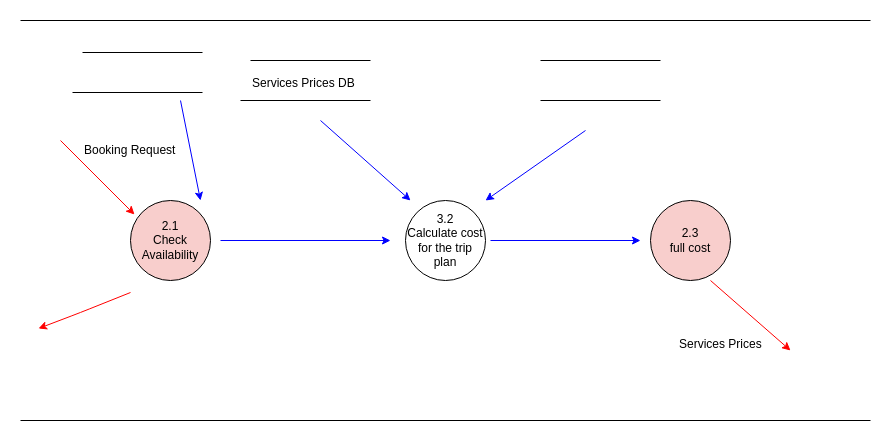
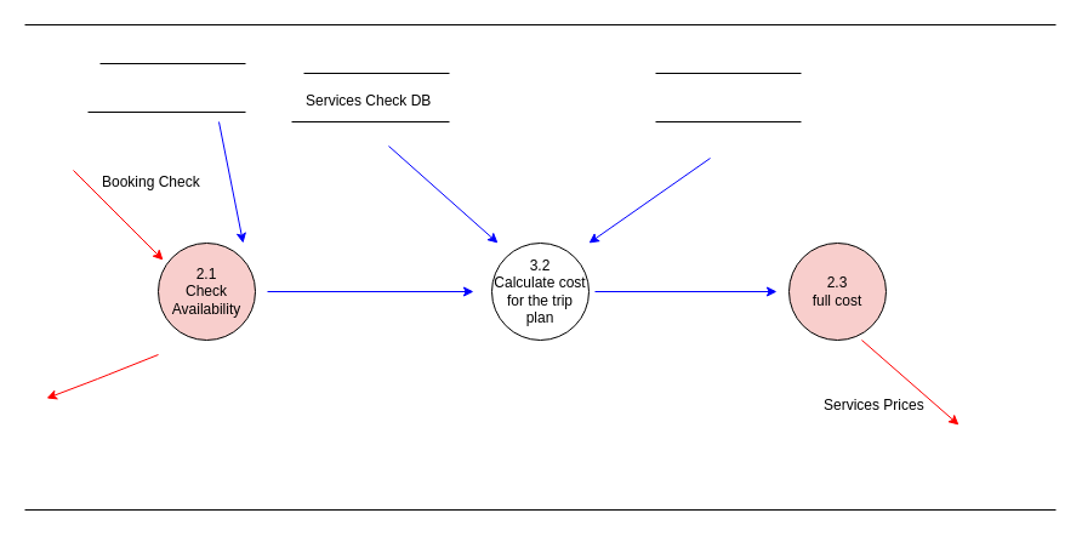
  <mxCell id="0" />
  <mxCell id="1" parent="0" />
  <mxCell id="2" value="2.1&lt;br&gt;Check Availability" style="ellipse;whiteSpace=wrap;html=1;aspect=fixed;fillColor=#f8cecc;" vertex="1" parent="1"><mxGeometry x="130" y="200" width="80" height="80" as="geometry" /></mxCell>
  <mxCell id="3" value="3.2&lt;br&gt;Calculate cost for the trip plan&lt;br&gt;" style="ellipse;whiteSpace=wrap;html=1;aspect=fixed;" vertex="1" parent="1"><mxGeometry x="405" y="200" width="80" height="80" as="geometry" /></mxCell>
  <mxCell id="4" value="2.3&lt;br&gt;full cost&lt;br&gt;" style="ellipse;whiteSpace=wrap;html=1;aspect=fixed;fillColor=#f8cecc;" vertex="1" parent="1"><mxGeometry x="650" y="200" width="80" height="80" as="geometry" /></mxCell>
  <mxCell id="5" value="" style="endArrow=none;html=1;" edge="1" parent="1"><mxGeometry width="50" height="50" relative="1" as="geometry"><mxPoint x="250" y="60" as="sourcePoint" /><mxPoint x="370" y="60" as="targetPoint" /></mxGeometry></mxCell>
  <mxCell id="6" value="" style="endArrow=none;html=1;" edge="1" parent="1"><mxGeometry width="50" height="50" relative="1" as="geometry"><mxPoint x="240" y="100" as="sourcePoint" /><mxPoint x="370" y="100" as="targetPoint" /></mxGeometry></mxCell>
  <mxCell id="7" value="" style="endArrow=classic;html=1;strokeColor=#0000FF;" edge="1" parent="1"><mxGeometry width="50" height="50" relative="1" as="geometry"><mxPoint x="220" y="240" as="sourcePoint" /><mxPoint x="390" y="240" as="targetPoint" /></mxGeometry></mxCell>
  <mxCell id="8" value="" style="endArrow=classic;html=1;strokeColor=#0000FF;" edge="1" parent="1"><mxGeometry width="50" height="50" relative="1" as="geometry"><mxPoint x="585" y="130" as="sourcePoint" /><mxPoint x="485" y="200" as="targetPoint" /></mxGeometry></mxCell>
  <mxCell id="9" value="" style="endArrow=classic;html=1;entryX=0.05;entryY=0.175;entryDx=0;entryDy=0;entryPerimeter=0;strokeColor=#FF0000;" edge="1" parent="1" target="2"><mxGeometry width="50" height="50" relative="1" as="geometry"><mxPoint x="60" y="140" as="sourcePoint" /><mxPoint x="50" y="76" as="targetPoint" /><Array as="points" /></mxGeometry></mxCell>
  <mxCell id="10" value="" style="endArrow=none;html=1;" edge="1" parent="1"><mxGeometry width="50" height="50" relative="1" as="geometry"><mxPoint x="540" y="60" as="sourcePoint" /><mxPoint x="660" y="60" as="targetPoint" /></mxGeometry></mxCell>
  <mxCell id="11" value="" style="endArrow=none;html=1;" edge="1" parent="1"><mxGeometry width="50" height="50" relative="1" as="geometry"><mxPoint x="540" y="100" as="sourcePoint" /><mxPoint x="660" y="100" as="targetPoint" /></mxGeometry></mxCell>
  <mxCell id="12" value="" style="endArrow=classic;html=1;strokeColor=#0000FF;" edge="1" parent="1"><mxGeometry width="50" height="50" relative="1" as="geometry"><mxPoint x="320" y="120" as="sourcePoint" /><mxPoint x="410" y="200" as="targetPoint" /></mxGeometry></mxCell>
  <mxCell id="13" value="" style="endArrow=classic;html=1;strokeColor=#0000FF;" edge="1" parent="1"><mxGeometry width="50" height="50" relative="1" as="geometry"><mxPoint x="490" y="240" as="sourcePoint" /><mxPoint x="640" y="240" as="targetPoint" /></mxGeometry></mxCell>
  <mxCell id="14" value="" style="endArrow=classic;html=1;entryX=0.6;entryY=-0.05;entryDx=0;entryDy=0;entryPerimeter=0;strokeColor=#FF0000;" edge="1" parent="1"><mxGeometry width="50" height="50" relative="1" as="geometry"><mxPoint x="130" y="292" as="sourcePoint" /><mxPoint x="38" y="328" as="targetPoint" /><Array as="points"><mxPoint x="80" y="312" /></Array></mxGeometry></mxCell>
  <mxCell id="15" value="" style="endArrow=classic;html=1;strokeColor=#FF0000;" edge="1" parent="1"><mxGeometry width="50" height="50" relative="1" as="geometry"><mxPoint x="710" y="280" as="sourcePoint" /><mxPoint x="790" y="350" as="targetPoint" /></mxGeometry></mxCell>
- <mxCell id="16" value="Booking Request" style="text;html=1;resizable=0;points=[];autosize=1;align=left;verticalAlign=top;spacingTop=-4;" vertex="1" parent="1"><mxGeometry x="82" y="140" width="110" height="20" as="geometry" /></mxCell>
- <mxCell id="17" value="Services Prices DB" style="text;html=1;resizable=0;points=[];autosize=1;align=left;verticalAlign=top;spacingTop=-4;" vertex="1" parent="1"><mxGeometry x="250" y="73" width="120" height="20" as="geometry" /></mxCell>
+ <mxCell id="16" value="Booking Check" style="text;html=1;resizable=0;points=[];autosize=1;align=left;verticalAlign=top;spacingTop=-4;" vertex="1" parent="1"><mxGeometry x="82" y="140" width="110" height="20" as="geometry" /></mxCell>
+ <mxCell id="17" value="Services Check DB" style="text;html=1;resizable=0;points=[];autosize=1;align=left;verticalAlign=top;spacingTop=-4;" vertex="1" parent="1"><mxGeometry x="250" y="73" width="120" height="20" as="geometry" /></mxCell>
  <mxCell id="18" value="" style="endArrow=classic;html=1;strokeColor=#0000FF;" edge="1" parent="1"><mxGeometry width="50" height="50" relative="1" as="geometry"><mxPoint x="180" y="100" as="sourcePoint" /><mxPoint x="200" y="200" as="targetPoint" /></mxGeometry></mxCell>
  <mxCell id="19" value="" style="endArrow=none;html=1;" edge="1" parent="1"><mxGeometry width="50" height="50" relative="1" as="geometry"><mxPoint x="82" y="52" as="sourcePoint" /><mxPoint x="202" y="52" as="targetPoint" /></mxGeometry></mxCell>
  <mxCell id="20" value="" style="endArrow=none;html=1;" edge="1" parent="1"><mxGeometry width="50" height="50" relative="1" as="geometry"><mxPoint x="72" y="92" as="sourcePoint" /><mxPoint x="202" y="92" as="targetPoint" /></mxGeometry></mxCell>
- <mxCell id="21" value="Services Prices&amp;nbsp;" style="text;html=1;resizable=0;points=[];autosize=1;align=left;verticalAlign=top;spacingTop=-4;" vertex="1" parent="1"><mxGeometry x="677" y="334" width="100" height="20" as="geometry" /></mxCell>
+ <mxCell id="21" value="Services Prices&amp;nbsp;" style="text;html=1;resizable=0;points=[];autosize=1;align=left;verticalAlign=top;spacingTop=-4;" vertex="1" parent="1"><mxGeometry x="677" y="324" width="100" height="20" as="geometry" /></mxCell>
  <mxCell id="22" value="" style="endArrow=none;html=1;" edge="1" parent="1"><mxGeometry width="50" height="50" relative="1" as="geometry"><mxPoint y="20" as="sourcePoint" x="20" /><mxPoint x="870" y="20" as="targetPoint" /></mxGeometry></mxCell>
  <mxCell id="23" value="" style="endArrow=none;html=1;" edge="1" parent="1"><mxGeometry width="50" height="50" relative="1" as="geometry"><mxPoint y="420" as="sourcePoint" x="20" /><mxPoint x="870" y="420" as="targetPoint" /></mxGeometry></mxCell>
